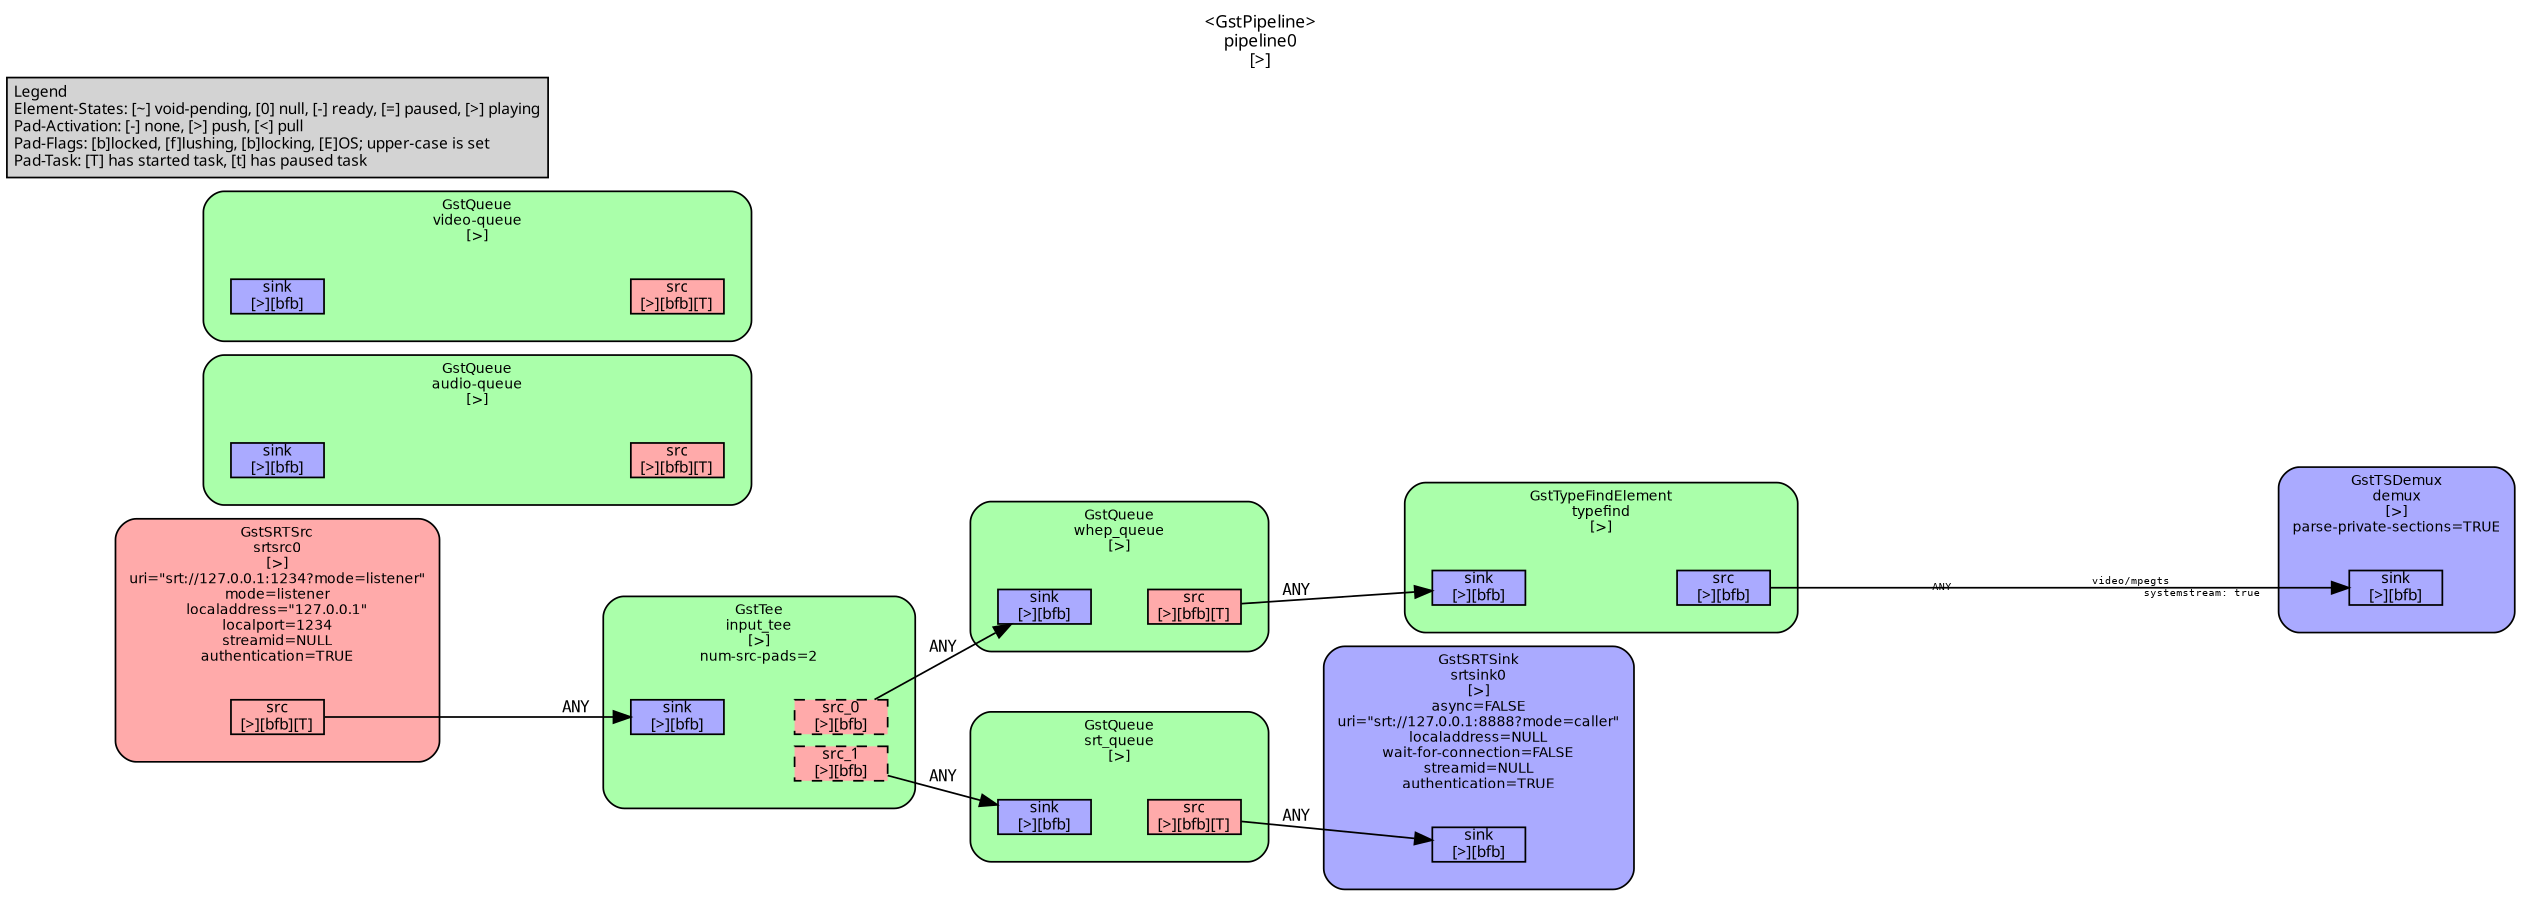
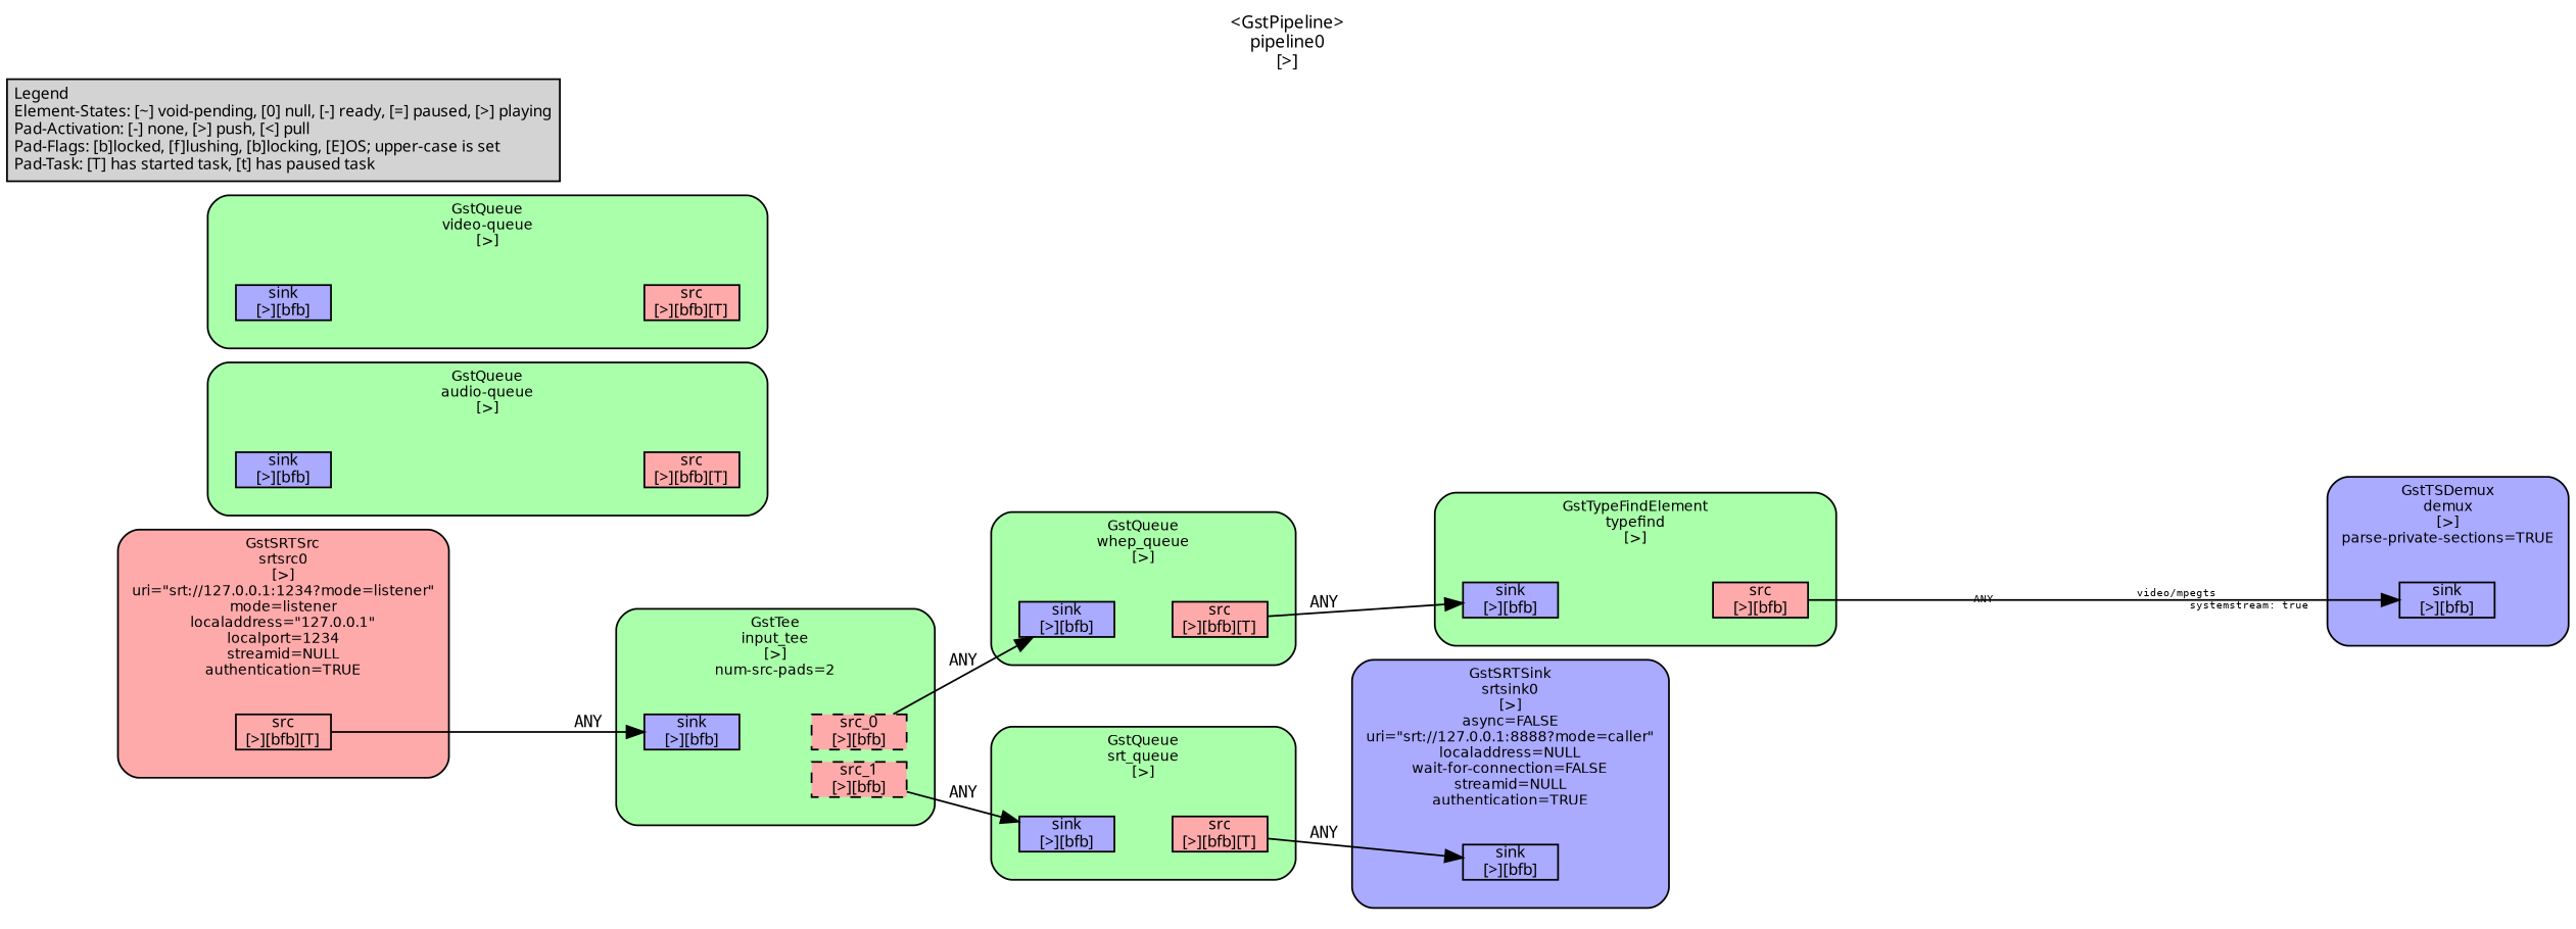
  digraph {
    fontname=sans
    fontsize=10
    label="<GstPipeline>\npipeline0\n[>]"
    labelloc=t
    nodesep=.1
    rankdir=LR
    ranksep=.2
    node [color=black fillcolor="#aaaaff" fontname=sans fontsize=9 margin="0.0,0.0" shape=box style="filled,solid"]
    edge [fontname=monospace fontsize=9 labelfontsize=6]
    n1 [height=0.2 label="sink\n[>][bfb]"]
    n2 [height=0.2 label="sink\n[>][bfb]"]
    n3 [fillcolor="#ffaaaa" height=0.2 label="src\n[>][bfb][T]"]
    n4 [height=0.2 label="sink\n[>][bfb]"]
    n5 [fillcolor="#ffaaaa" height=0.2 label="src\n[>][bfb][T]"]
    n6 [height=0.2 label="sink\n[>][bfb]"]
    n7 [fillcolor="#ffaaaa" height=0.2 label="src\n[>][bfb][T]"]
    n8 [height=0.2 label="sink\n[>][bfb]"]
    n9 [height=0.2 label="sink\n[>][bfb]"]
-   n10 [height=0.2 label="src\n[>][bfb]"]
+   n10 [fillcolor="#ffaaaa" height=0.2 label="src\n[>][bfb]"]
    n11 [height=0.2 label="sink\n[>][bfb]"]
    n12 [fillcolor="#ffaaaa" height=0.2 label="src\n[>][bfb][T]"]
    n13 [height=0.2 label="sink\n[>][bfb]"]
    n14 [fillcolor="#ffaaaa" height=0.2 label="src_0\n[>][bfb]" style="filled,dashed"]
    n15 [fillcolor="#ffaaaa" height=0.2 label="src_1\n[>][bfb]" style="filled,dashed"]
    n16 [fillcolor="#ffaaaa" height=0.2 label="src\n[>][bfb][T]"]
    n17 [label="Legend\lElement-States: [~] void-pending, [0] null, [-] ready, [=] paused, [>] playing\lPad-Activation: [-] none, [>] push, [<] pull\lPad-Flags: [b]locked, [f]lushing, [b]locking, [E]OS; upper-case is set\lPad-Task: [T] has started task, [t] has paused task\l" margin="0.05,0.05" style=filled color="" fillcolor=""]
    subgraph cluster_1 {
      color=black
      fillcolor="#aaaaff"
      fontname="Bitstream Vera Sans"
      fontsize=8
      label="GstSRTSink\nsrtsink0\n[>]\nasync=FALSE\nuri=\"srt://127.0.0.1:8888?mode=caller\"\nlocaladdress=NULL\nwait-for-connection=FALSE\nstreamid=NULL\nauthentication=TRUE"
      style="filled,rounded"
      subgraph cluster_2 {
        color=black
        fillcolor="#aaaaff"
        fontname="Bitstream Vera Sans"
        fontsize=8
        label=""
        style=invis
        n1
      }
    }
    subgraph cluster_3 {
      color=black
      fillcolor="#aaffaa"
      fontname="Bitstream Vera Sans"
      fontsize=8
      label="GstQueue\naudio-queue\n[>]"
      style="filled,rounded"
      subgraph cluster_4 {
        color=black
        fillcolor="#aaffaa"
        fontname="Bitstream Vera Sans"
        fontsize=8
        label=""
        style=invis
        n2
      }
      subgraph cluster_5 {
        color=black
        fillcolor="#aaffaa"
        fontname="Bitstream Vera Sans"
        fontsize=8
        label=""
        style=invis
        n3
      }
    }
    subgraph cluster_6 {
      color=black
      fillcolor="#aaffaa"
      fontname="Bitstream Vera Sans"
      fontsize=8
      label="GstQueue\nvideo-queue\n[>]"
      style="filled,rounded"
      subgraph cluster_7 {
        color=black
        fillcolor="#aaffaa"
        fontname="Bitstream Vera Sans"
        fontsize=8
        label=""
        style=invis
        n4
      }
      subgraph cluster_8 {
        color=black
        fillcolor="#aaffaa"
        fontname="Bitstream Vera Sans"
        fontsize=8
        label=""
        style=invis
        n5
      }
    }
    subgraph cluster_9 {
      color=black
      fillcolor="#aaffaa"
      fontname="Bitstream Vera Sans"
      fontsize=8
      label="GstQueue\nsrt_queue\n[>]"
      style="filled,rounded"
      subgraph cluster_10 {
        color=black
        fillcolor="#aaffaa"
        fontname="Bitstream Vera Sans"
        fontsize=8
        label=""
        style=invis
        n6
      }
      subgraph cluster_11 {
        color=black
        fillcolor="#aaffaa"
        fontname="Bitstream Vera Sans"
        fontsize=8
        label=""
        style=invis
        n7
      }
    }
    subgraph cluster_12 {
      color=black
      fillcolor="#aaaaff"
      fontname="Bitstream Vera Sans"
      fontsize=8
      label="GstTSDemux\ndemux\n[>]\nparse-private-sections=TRUE"
      style="filled,rounded"
      subgraph cluster_13 {
        color=black
        fillcolor="#aaaaff"
        fontname="Bitstream Vera Sans"
        fontsize=8
        label=""
        style=invis
        n8
      }
    }
    subgraph cluster_14 {
      color=black
      fillcolor="#aaffaa"
      fontname="Bitstream Vera Sans"
      fontsize=8
      label="GstTypeFindElement\ntypefind\n[>]"
      style="filled,rounded"
      subgraph cluster_15 {
        color=black
        fillcolor="#aaffaa"
        fontname="Bitstream Vera Sans"
        fontsize=8
        label=""
        style=invis
        n9
      }
      subgraph cluster_16 {
        color=black
        fillcolor="#aaffaa"
        fontname="Bitstream Vera Sans"
        fontsize=8
        label=""
        style=invis
        n10
      }
    }
    subgraph cluster_17 {
      color=black
      fillcolor="#aaffaa"
      fontname="Bitstream Vera Sans"
      fontsize=8
      label="GstQueue\nwhep_queue\n[>]"
      style="filled,rounded"
      subgraph cluster_18 {
        color=black
        fillcolor="#aaffaa"
        fontname="Bitstream Vera Sans"
        fontsize=8
        label=""
        style=invis
        n11
      }
      subgraph cluster_19 {
        color=black
        fillcolor="#aaffaa"
        fontname="Bitstream Vera Sans"
        fontsize=8
        label=""
        style=invis
        n12
      }
    }
    subgraph cluster_20 {
      color=black
      fillcolor="#aaffaa"
      fontname="Bitstream Vera Sans"
      fontsize=8
      label="GstTee\ninput_tee\n[>]\nnum-src-pads=2"
      style="filled,rounded"
      subgraph cluster_21 {
        color=black
        fillcolor="#aaffaa"
        fontname="Bitstream Vera Sans"
        fontsize=8
        label=""
        style=invis
        n13
      }
      subgraph cluster_22 {
        color=black
        fillcolor="#aaffaa"
        fontname="Bitstream Vera Sans"
        fontsize=8
        label=""
        style=invis
        n14
        n15
      }
    }
    subgraph cluster_23 {
      color=black
      fillcolor="#ffaaaa"
      fontname="Bitstream Vera Sans"
      fontsize=8
      label="GstSRTSrc\nsrtsrc0\n[>]\nuri=\"srt://127.0.0.1:1234?mode=listener\"\nmode=listener\nlocaladdress=\"127.0.0.1\"\nlocalport=1234\nstreamid=NULL\nauthentication=TRUE"
      style="filled,rounded"
      subgraph cluster_24 {
        color=black
        fillcolor="#ffaaaa"
        fontname="Bitstream Vera Sans"
        fontsize=8
        label=""
        style=invis
        n16
      }
    }
    n2 -> n3 [style=invis]
    n4 -> n5 [style=invis]
    n6 -> n7 [style=invis]
    n7 -> n1 [label=ANY]
    n9 -> n10 [style=invis]
    n10 -> n8 [headlabel="video/mpegts\l        systemstream: true\l" label="                                                  " labelangle=0 labeldistance=10 taillabel=ANY]
    n11 -> n12 [style=invis]
    n12 -> n9 [label=ANY]
    n13 -> n14 [style=invis]
    n14 -> n11 [label=ANY]
    n15 -> n6 [label=ANY]
    n16 -> n13 [label=ANY]
  }
